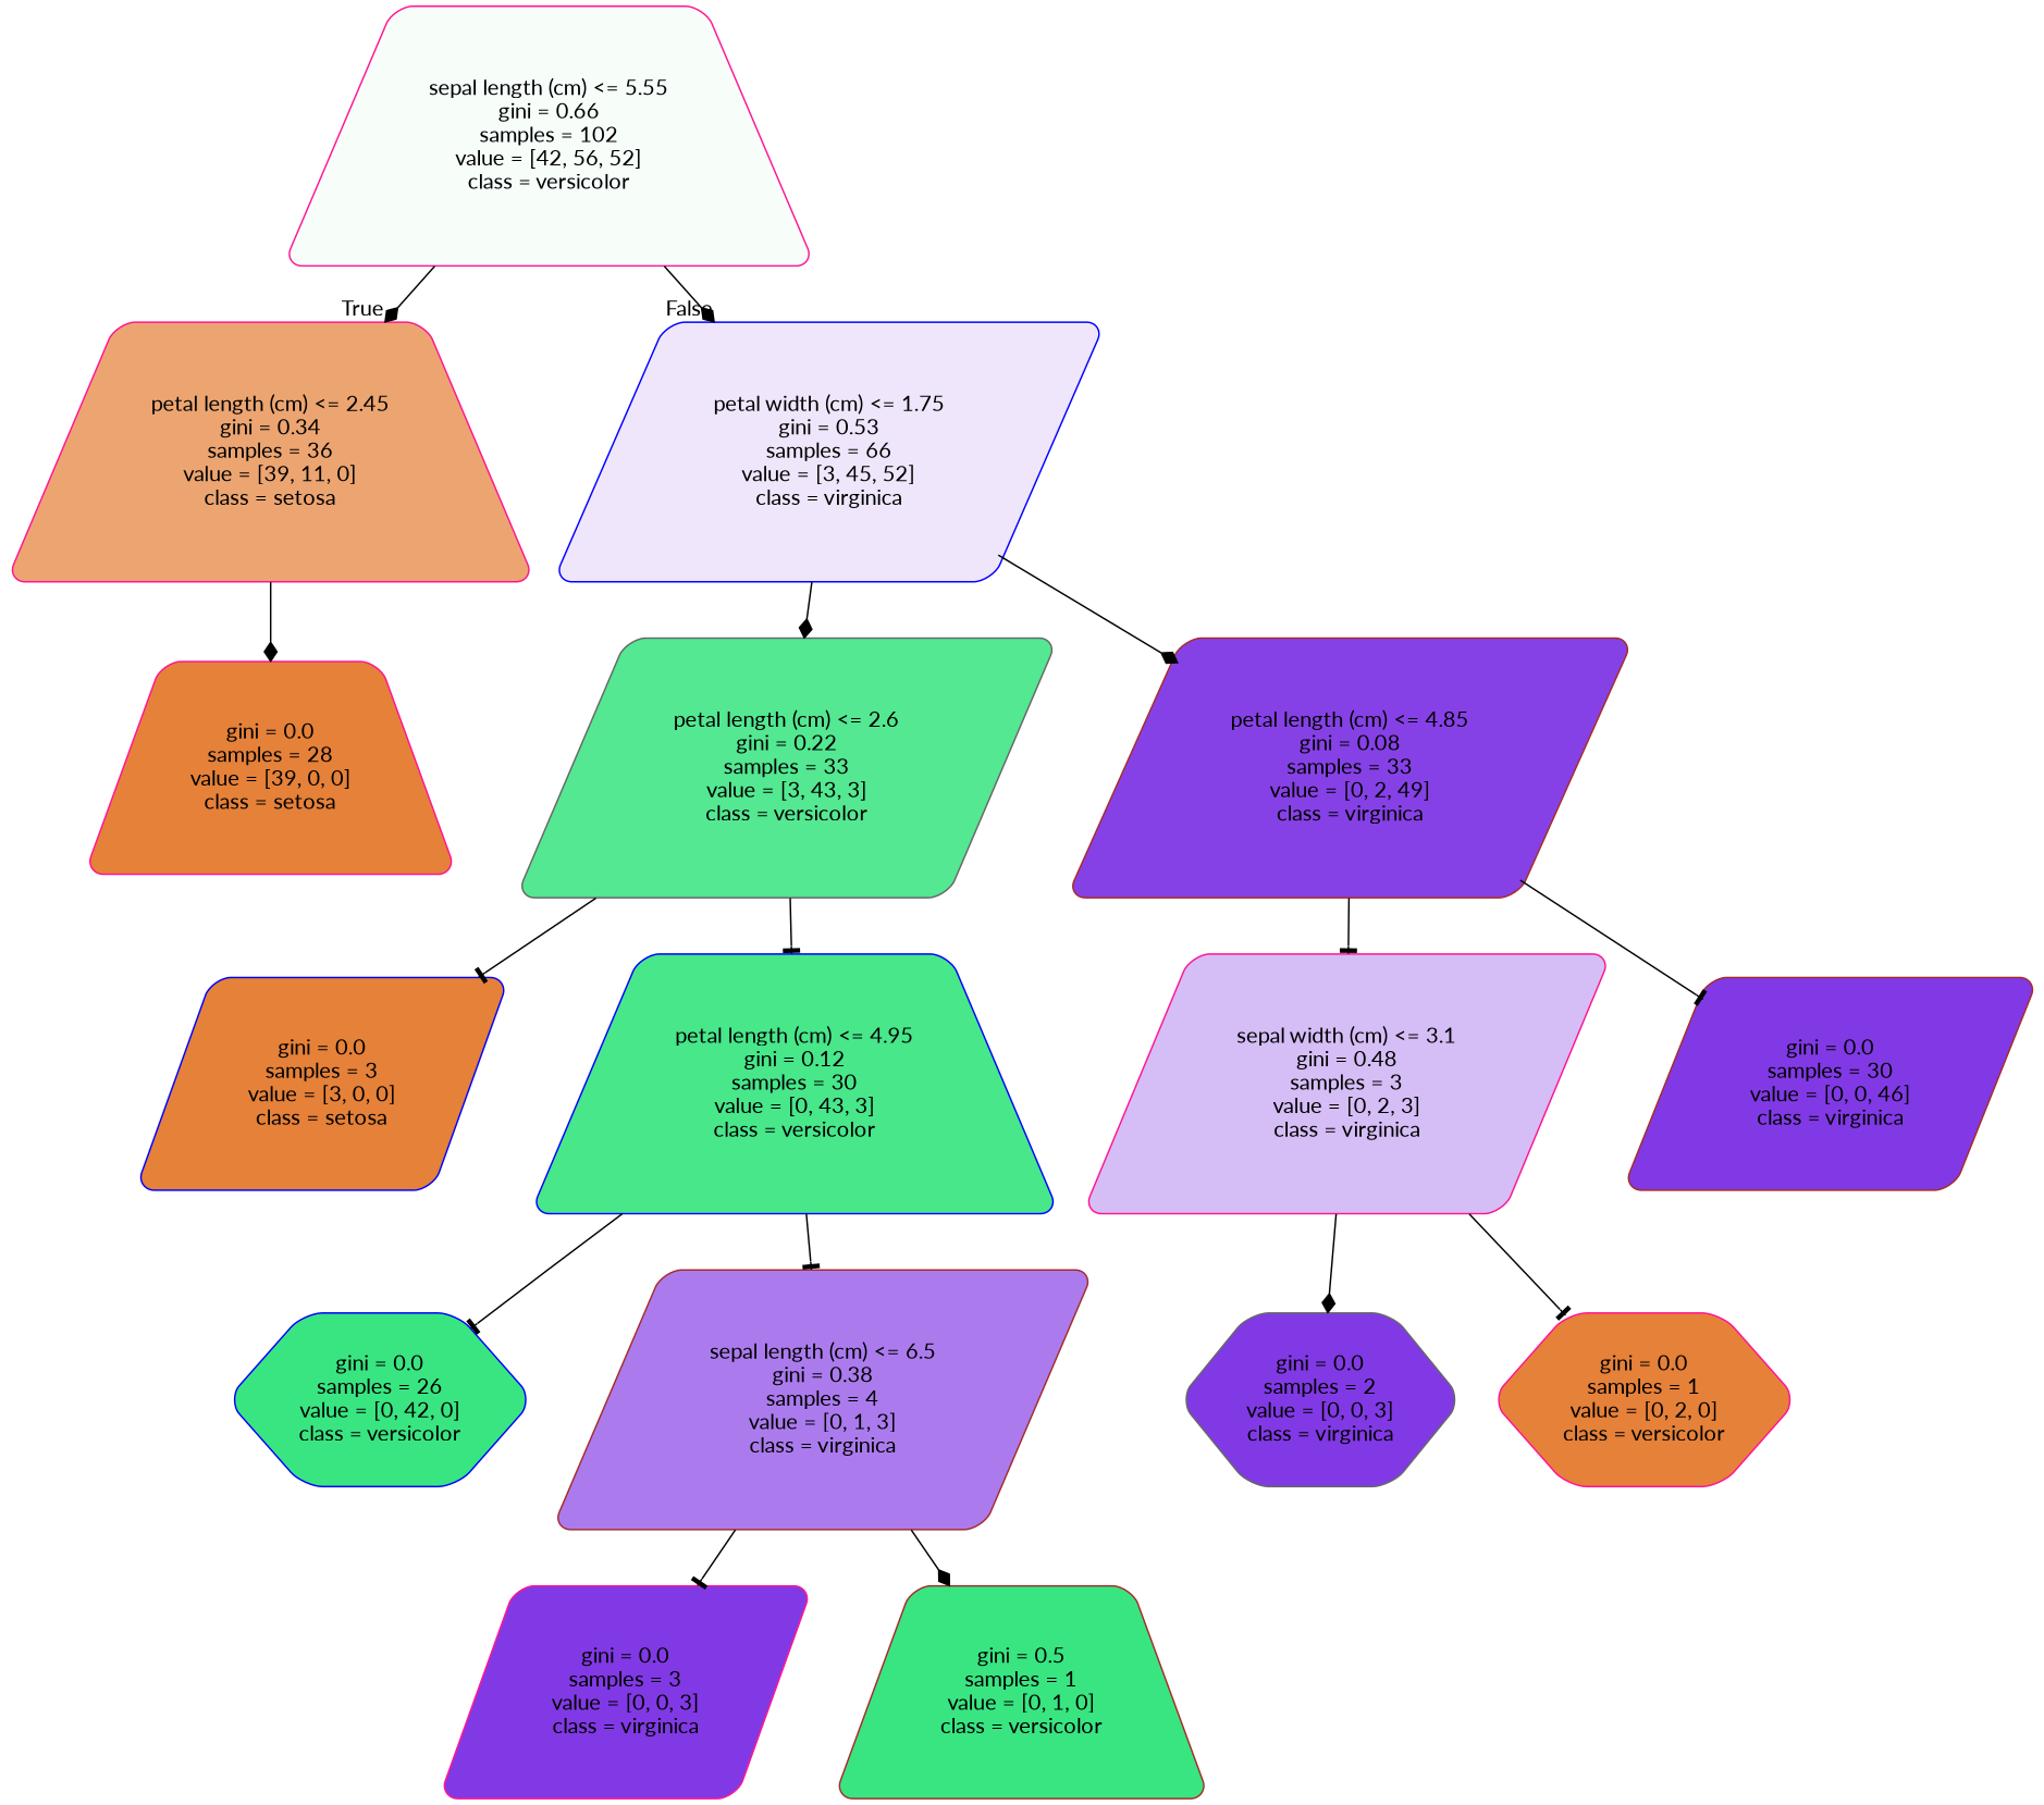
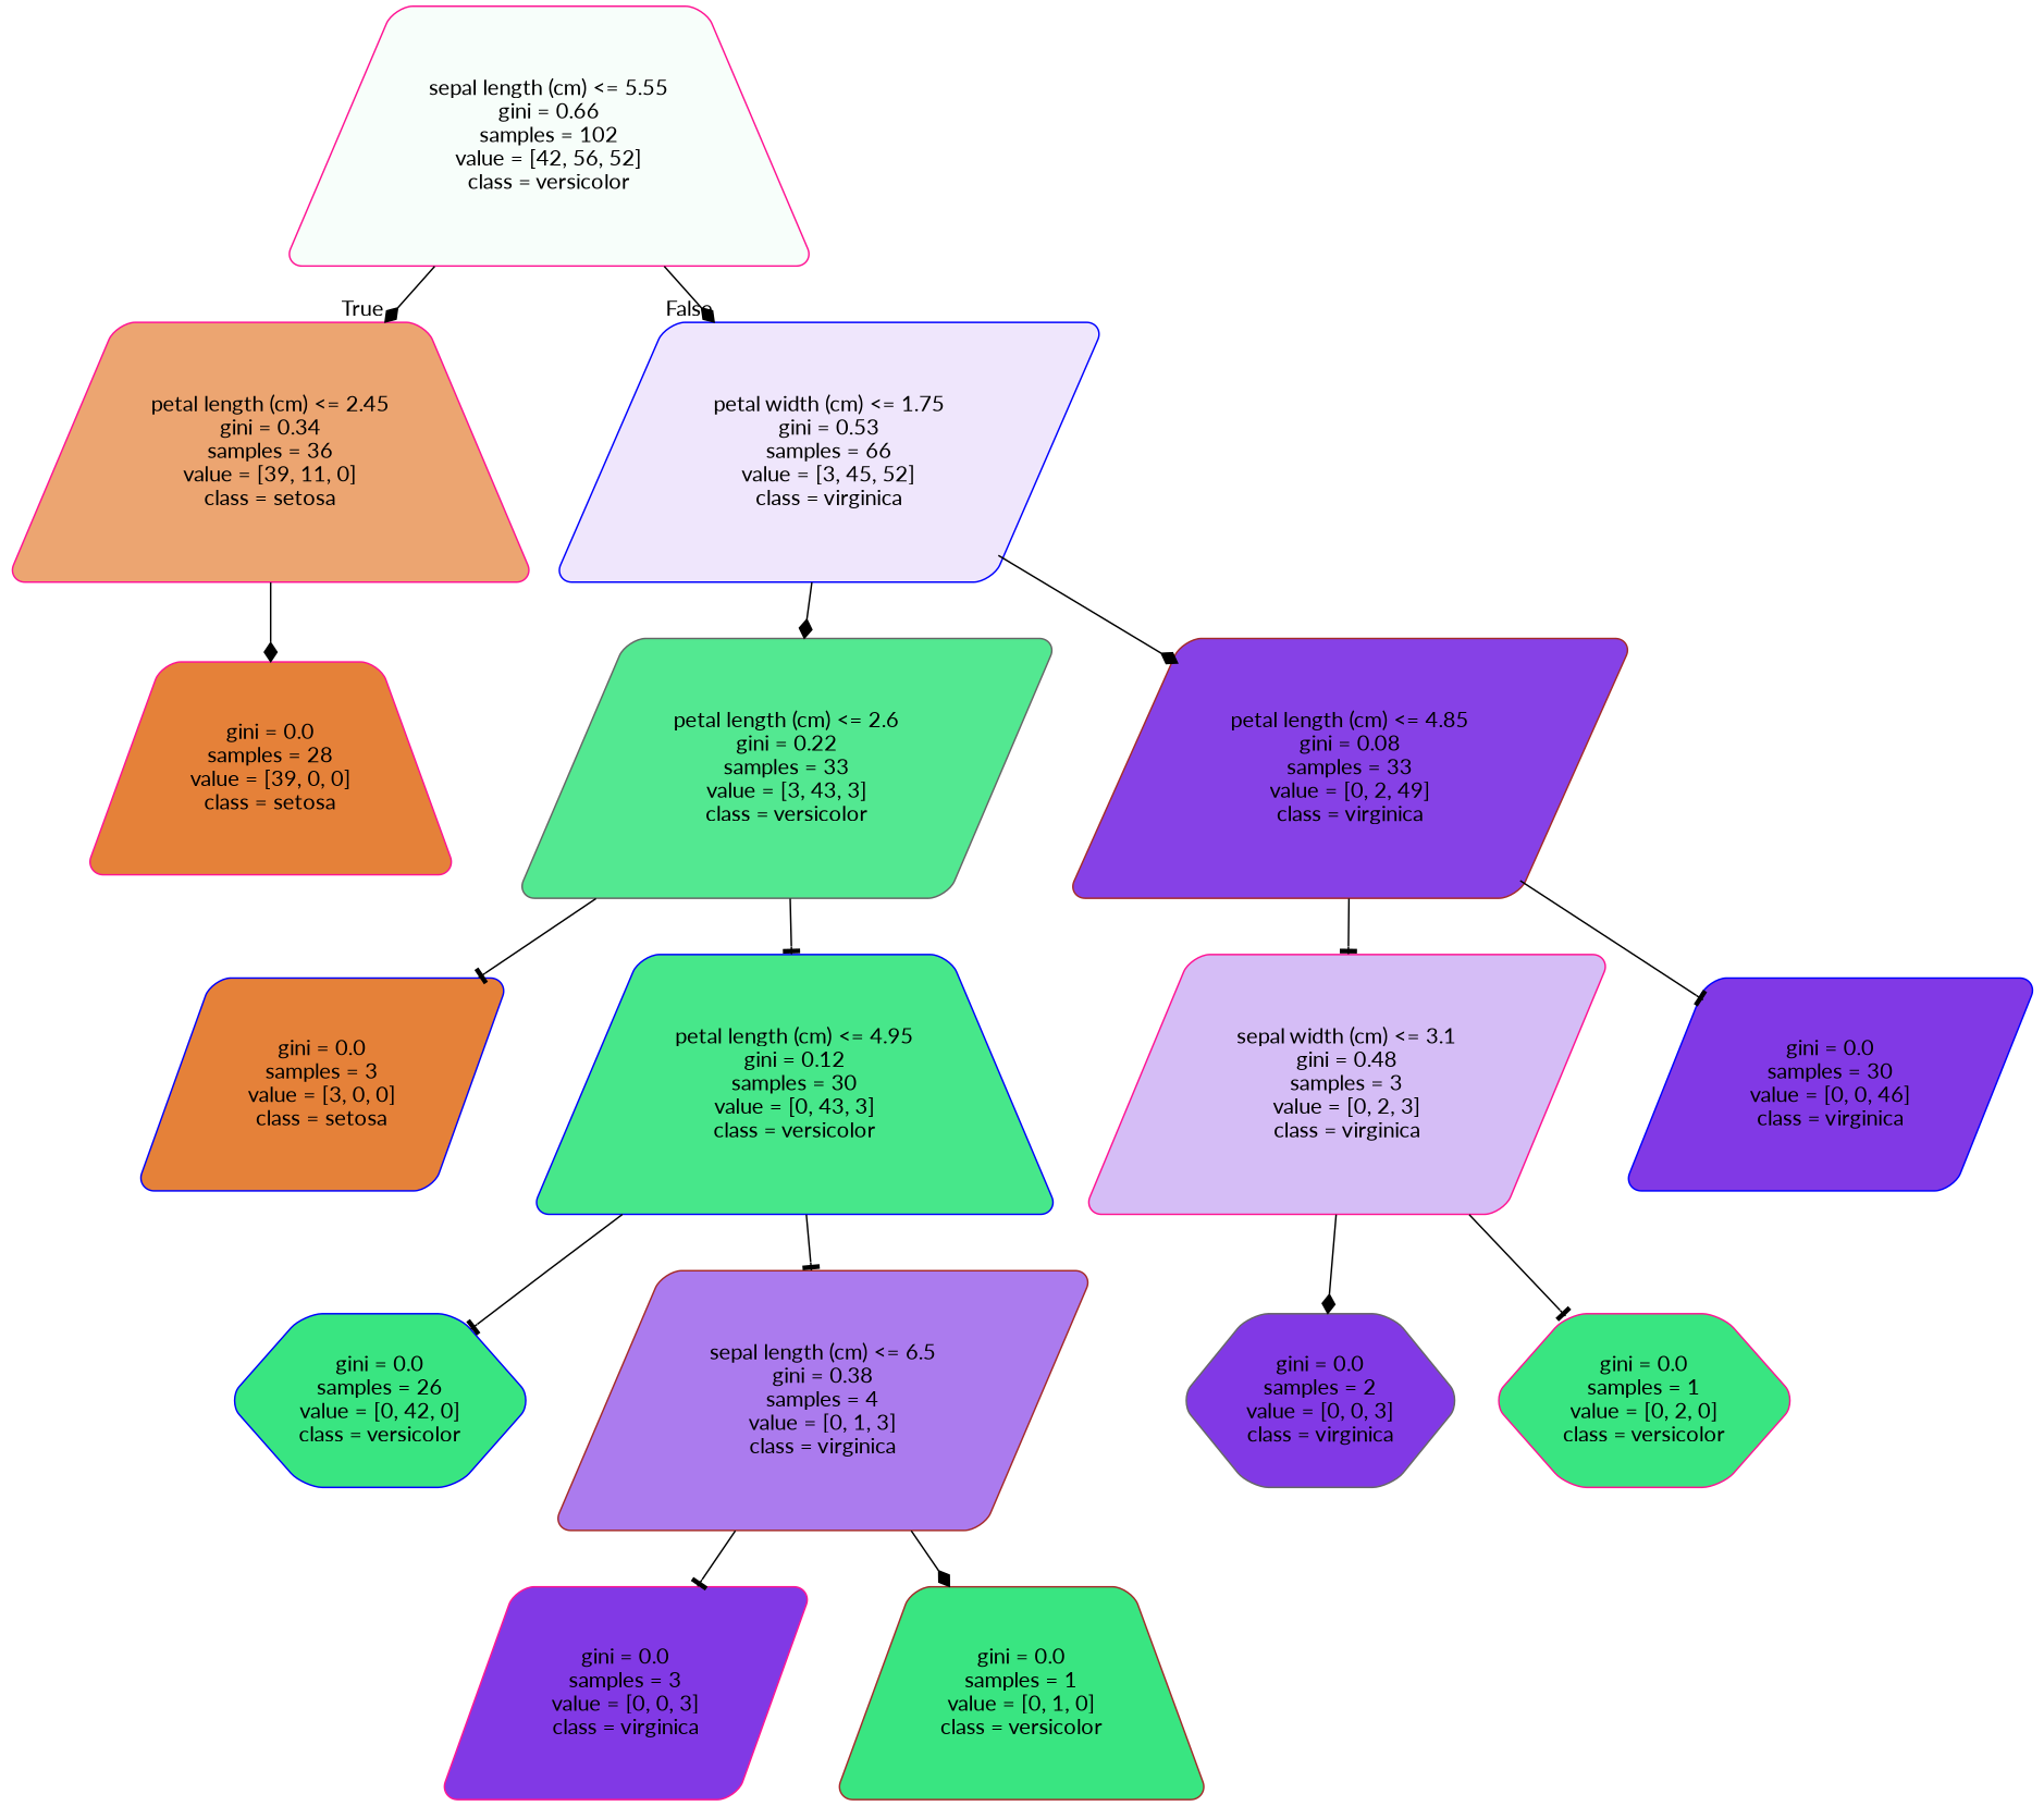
  digraph {
    fontname=Lato
    node [color=deeppink fillcolor="#8139e5" fontname=Lato shape=parallelogram style="filled, rounded"]
    edge [arrowhead=tee fontname=Lato]
    n1 [fillcolor="#f7fefa" label="sepal length (cm) <= 5.55\ngini = 0.66\nsamples = 102\nvalue = [42, 56, 52]\nclass = versicolor" shape=trapezium]
    n2 [fillcolor="#eca571" label="petal length (cm) <= 2.45\ngini = 0.34\nsamples = 36\nvalue = [39, 11, 0]\nclass = setosa" shape=trapezium]
    n3 [color=blue fillcolor="#efe6fc" label="petal width (cm) <= 1.75\ngini = 0.53\nsamples = 66\nvalue = [3, 45, 52]\nclass = virginica"]
    n4 [fillcolor="#e58139" label="gini = 0.0\nsamples = 28\nvalue = [39, 0, 0]\nclass = setosa" shape=trapezium]
    n5 [color=gray40 fillcolor="#53e891" label="petal length (cm) <= 2.6\ngini = 0.22\nsamples = 33\nvalue = [3, 43, 3]\nclass = versicolor"]
    n6 [color=brown fillcolor="#8641e6" label="petal length (cm) <= 4.85\ngini = 0.08\nsamples = 33\nvalue = [0, 2, 49]\nclass = virginica"]
    n7 [color=blue fillcolor="#e58139" label="gini = 0.0\nsamples = 3\nvalue = [3, 0, 0]\nclass = setosa"]
    n8 [color=blue fillcolor="#47e78a" label="petal length (cm) <= 4.95\ngini = 0.12\nsamples = 30\nvalue = [0, 43, 3]\nclass = versicolor" shape=trapezium]
    n9 [fillcolor="#d5bdf6" label="sepal width (cm) <= 3.1\ngini = 0.48\nsamples = 3\nvalue = [0, 2, 3]\nclass = virginica"]
-   n10 [color=brown label="gini = 0.0\nsamples = 30\nvalue = [0, 0, 46]\nclass = virginica"]
+   n10 [color=blue label="gini = 0.0\nsamples = 30\nvalue = [0, 0, 46]\nclass = virginica"]
    n11 [color=blue fillcolor="#39e581" label="gini = 0.0\nsamples = 26\nvalue = [0, 42, 0]\nclass = versicolor" shape=hexagon]
    n12 [color=brown fillcolor="#ab7bee" label="sepal length (cm) <= 6.5\ngini = 0.38\nsamples = 4\nvalue = [0, 1, 3]\nclass = virginica"]
    n13 [label="gini = 0.0\nsamples = 3\nvalue = [0, 0, 3]\nclass = virginica"]
-   n14 [color=brown fillcolor="#39e581" label="gini = 0.5\nsamples = 1\nvalue = [0, 1, 0]\nclass = versicolor" shape=trapezium]
+   n14 [color=brown fillcolor="#39e581" label="gini = 0.0\nsamples = 1\nvalue = [0, 1, 0]\nclass = versicolor" shape=trapezium]
    n15 [color=gray40 label="gini = 0.0\nsamples = 2\nvalue = [0, 0, 3]\nclass = virginica" shape=hexagon]
-   n16 [fillcolor="#e58139" label="gini = 0.0\nsamples = 1\nvalue = [0, 2, 0]\nclass = versicolor" shape=hexagon]
+   n16 [fillcolor="#39e581" label="gini = 0.0\nsamples = 1\nvalue = [0, 2, 0]\nclass = versicolor" shape=hexagon]
    n1 -> n2 [arrowhead=diamond headlabel=True labelangle=45 labeldistance=2.5]
    n1 -> n3 [arrowhead=diamond headlabel=False labelangle=-45 labeldistance=2.5]
    n2 -> n4 [arrowhead=diamond]
    n3 -> n5 [arrowhead=diamond]
    n3 -> n6 [arrowhead=diamond]
    n5 -> n7
    n5 -> n8
    n6 -> n9
    n6 -> n10
    n8 -> n11
    n8 -> n12
    n9 -> n15 [arrowhead=diamond]
    n9 -> n16
    n12 -> n13
    n12 -> n14 [arrowhead=diamond]
  }
